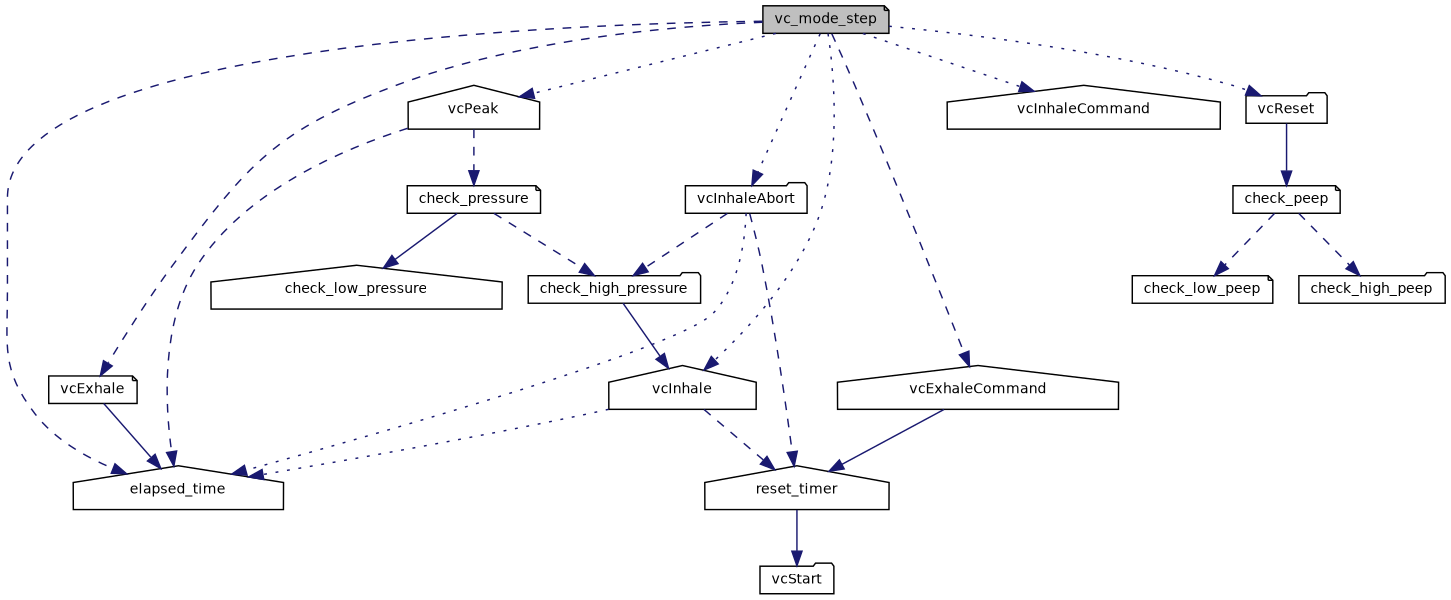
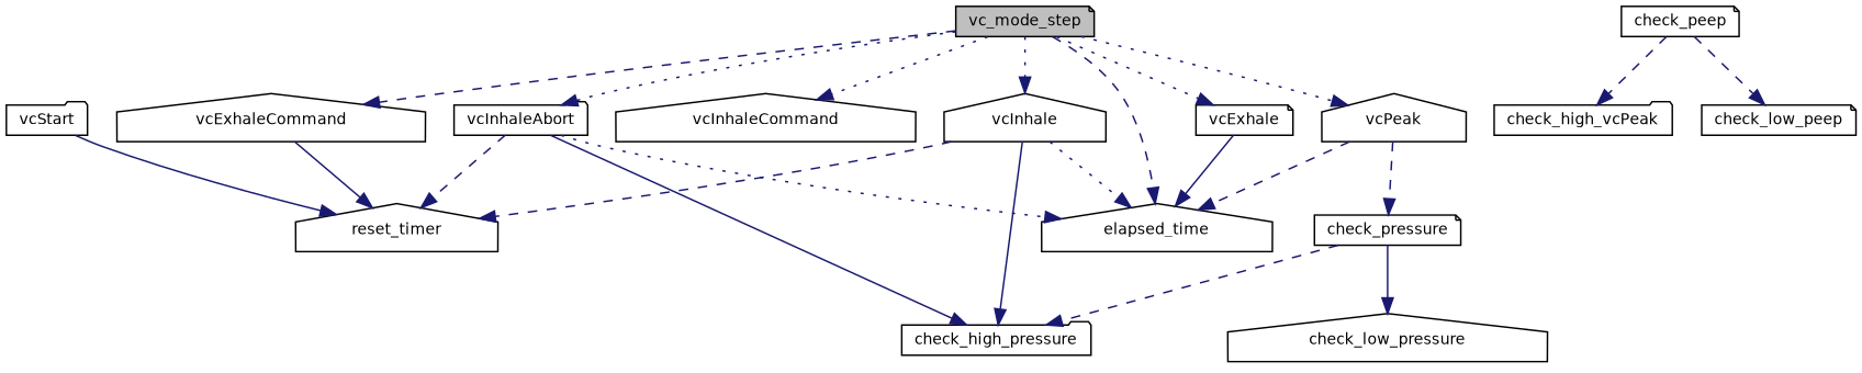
  digraph {
    rankdir=TB
    node [color=black fillcolor=white fontname=Helvetica fontsize=10 shape=house style=filled]
    edge [color=midnightblue fontname=Helvetica fontsize=10 labelfontname=Helvetica labelfontsize=10 style=dashed]
    n1 [fillcolor=grey75 fontcolor=black height=0.2 label=vc_mode_step shape=note width=0.4]
    n2 [height=0.2 label=vcExhale shape=note width=0.4]
    n3 [height=0.2 label=vcExhaleCommand width=0.4]
    n4 [height=0.2 label=vcInhale width=0.4]
    n5 [height=0.2 label=vcInhaleAbort shape=folder width=0.4]
    n6 [height=0.2 label=vcInhaleCommand width=0.4]
    n7 [height=0.2 label=vcPeak width=0.4]
-   n8 [height=0.2 label=vcReset shape=folder width=0.4]
    n9 [height=0.2 label=elapsed_time width=0.4]
    n10 [height=0.2 label=reset_timer width=0.4]
    n11 [height=0.2 label=check_high_pressure shape=folder width=0.4]
    n12 [height=0.2 label=check_pressure shape=note width=0.4]
    n13 [height=0.2 label=check_peep shape=note width=0.4]
    n14 [height=0.2 label=vcStart shape=folder width=0.4]
    n15 [height=0.2 label=check_low_pressure width=0.4]
-   n16 [height=0.2 label=check_high_peep shape=folder width=0.4]
+   n16 [height=0.2 label=check_high_vcPeak shape=folder width=0.4]
    n17 [height=0.2 label=check_low_peep shape=note width=0.4]
-   n1 -> n2
+   n1 -> n2 [style=dotted]
    n1 -> n3
    n1 -> n4 [style=dotted]
    n1 -> n5 [style=dotted]
    n1 -> n6 [style=dotted]
    n1 -> n7 [style=dotted]
-   n1 -> n8 [style=dotted]
    n1 -> n9
    n2 -> n9 [style=solid]
    n3 -> n10 [style=solid]
    n4 -> n9 [style=dotted]
    n4 -> n10
-   n11 -> n4 [style=solid]
+   n4 -> n11 [style=solid]
    n5 -> n9 [style=dotted]
    n5 -> n10
-   n5 -> n11
+   n5 -> n11 [style=solid]
    n7 -> n9
    n7 -> n12
-   n8 -> n13 [style=solid]
    n12 -> n11
    n12 -> n15 [style=solid]
    n13 -> n16
    n13 -> n17
-   n10 -> n14 [style=solid]
+   n14 -> n10 [style=solid]
  }
